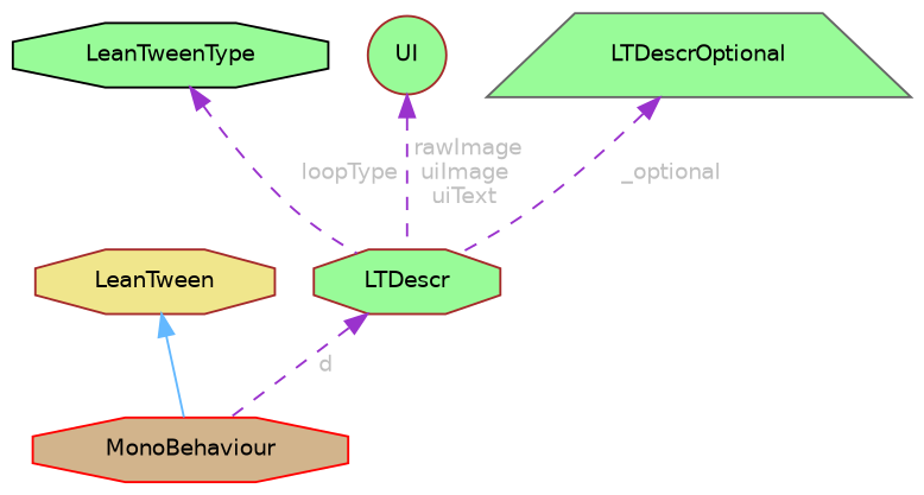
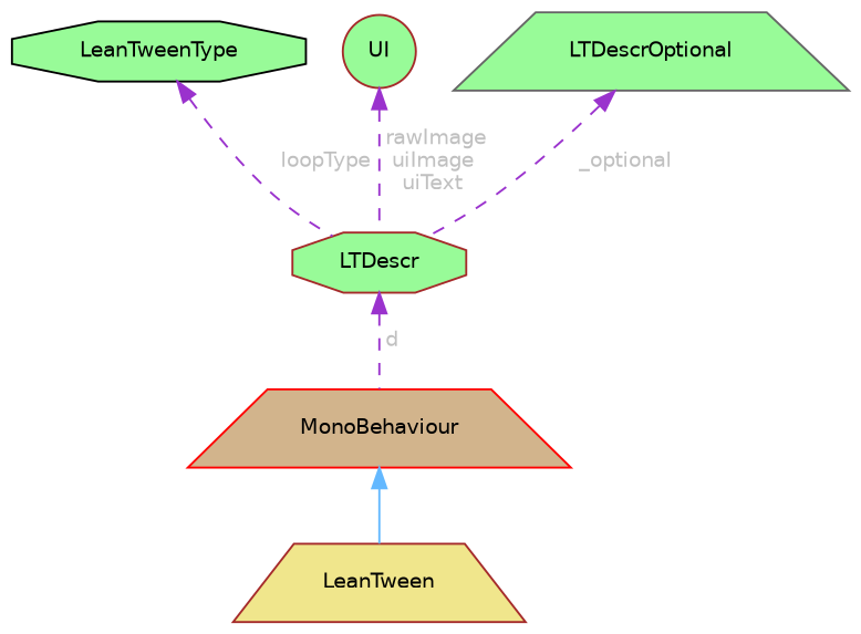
  digraph {
    node [color=brown fillcolor=palegreen fontname=Helvetica fontsize=10 shape=trapezium style=filled]
    edge [color=darkorchid3 dir=back fontname=Helvetica fontsize=10 labelfontname=Helvetica labelfontsize=10 style=dashed fontcolor=grey]
-   n1 [fillcolor=khaki fontcolor=black height=0.2 label=LeanTween shape=octagon width=0.4]
-   n2 [color=red fillcolor=tan height=0.2 label=MonoBehaviour shape=octagon width=0.4]
+   n1 [fillcolor=khaki fontcolor=black height=0.2 label=LeanTween width=0.4]
+   n2 [color=red fillcolor=tan height=0.2 label=MonoBehaviour width=0.4]
    n3 [height=0.2 label=LTDescr shape=octagon width=0.4]
    n4 [color=black height=0.2 label=LeanTweenType shape=octagon width=0.4]
    n5 [height=0.2 label=UI shape=circle width=0.4]
    n6 [color=gray40 height=0.2 label=LTDescrOptional width=0.4]
-   n1 -> n2 [color=steelblue1 style=solid fontcolor=""]
+   n2 -> n1 [color=steelblue1 style=solid fontcolor=""]
    n3 -> n2 [label=" d"]
    n4 -> n3 [label=" loopType"]
    n5 -> n3 [label=" rawImage\nuiImage\nuiText"]
    n6 -> n3 [label=" _optional"]
  }
